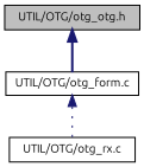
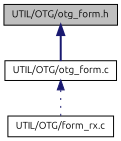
  digraph {
    fontname=Ubuntu
    node [color=black fillcolor=white fontname=Ubuntu fontsize=10 shape=record style=filled]
    edge [color=midnightblue dir=back fontname=Ubuntu fontsize=10 labelfontname=Helvetica labelfontsize=10]
-   n1 [fillcolor=grey75 fontcolor=black height=0.2 label="UTIL/OTG/otg_otg.h" width=0.4]
+   n1 [fillcolor=grey75 fontcolor=black height=0.2 label="UTIL/OTG/otg_form.h" width=0.4]
    n2 [height=0.2 label="UTIL/OTG/otg_form.c" width=0.4]
-   n3 [height=0.2 label="UTIL/OTG/otg_rx.c" width=0.4]
+   n3 [height=0.2 label="UTIL/OTG/form_rx.c" width=0.4]
    n1 -> n2 [style=bold]
    n2 -> n3 [style=dotted]
  }
